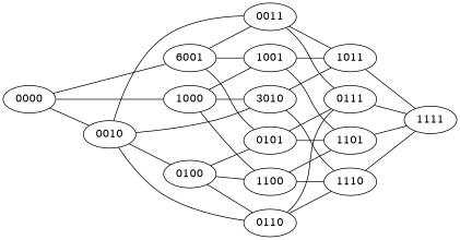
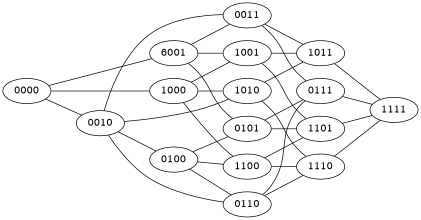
  digraph {
    rankdir=LR
    edge [arrowhead=none]
    0011
    1011
    0111
    1111
    0110
    1110
    1100
    1101
    n9 [label=6001]
    1001
    0101
-   1010 [label=3010]
+   1010
    0010
    0100
    1000
    0000
    0011 -> 1011
    0011 -> 0111
    1011 -> 1111
    0111 -> 1111
    0110 -> 0111
    0110 -> 1110
    1110 -> 1111
    1100 -> 1110
    1100 -> 1101
    1101 -> 1111
    n9 -> 0011
    n9 -> 1001
    n9 -> 0101
    1001 -> 1011
    1001 -> 1101
    0101 -> 0111
    0101 -> 1101
    1010 -> 1011
    1010 -> 1110
    0010 -> 0011
    0010 -> 0110
    0010 -> 1010
    0010 -> 0100
    0100 -> 0110
    0100 -> 1100
    0100 -> 0101
    1000 -> 1100
    1000 -> 1001
    1000 -> 1010
    0000 -> n9
    0000 -> 0010
    0000 -> 1000
  }
